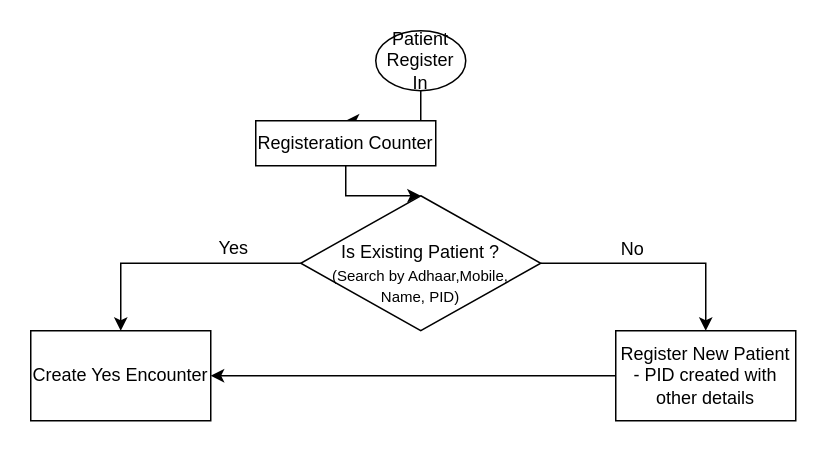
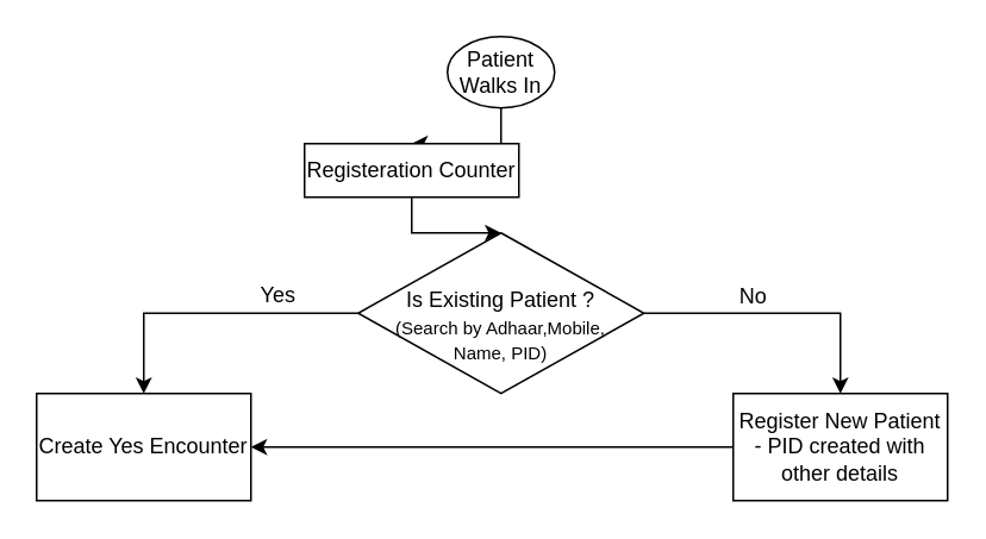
  <mxCell id="0" />
  <mxCell id="1" parent="0" />
  <mxCell id="2" value="" style="edgeStyle=orthogonalEdgeStyle;rounded=0;orthogonalLoop=1;jettySize=auto;html=1;" edge="1" parent="1" source="3" target="5"><mxGeometry relative="1" as="geometry" /></mxCell>
- <mxCell id="3" value="Patient&lt;br&gt;Register In" style="ellipse;whiteSpace=wrap;html=1;" vertex="1" parent="1"><mxGeometry x="250" y="20" width="60" height="40" as="geometry" /></mxCell>
+ <mxCell id="3" value="Patient&lt;br&gt;Walks In" style="ellipse;whiteSpace=wrap;html=1;" vertex="1" parent="1"><mxGeometry x="250" y="20" width="60" height="40" as="geometry" /></mxCell>
  <mxCell id="4" value="" style="edgeStyle=orthogonalEdgeStyle;rounded=0;orthogonalLoop=1;jettySize=auto;html=1;" edge="1" parent="1" source="5" target="10"><mxGeometry relative="1" as="geometry" /></mxCell>
  <mxCell id="5" value="Registeration Counter&lt;br&gt;" style="rounded=0;whiteSpace=wrap;html=1;" vertex="1" parent="1"><mxGeometry x="170" y="80" width="120" height="30" as="geometry" /></mxCell>
  <mxCell id="6" value="" style="edgeStyle=orthogonalEdgeStyle;rounded=0;orthogonalLoop=1;jettySize=auto;html=1;entryX=0.5;entryY=0;entryDx=0;entryDy=0;" edge="1" parent="1" source="10" target="12"><mxGeometry relative="1" as="geometry"><mxPoint x="460" y="175" as="targetPoint" /></mxGeometry></mxCell>
  <mxCell id="7" value="No" style="edgeLabel;html=1;align=center;verticalAlign=middle;resizable=0;points=[];fontSize=12;" vertex="1" connectable="0" parent="6"><mxGeometry x="0.097" y="-3" relative="1" as="geometry"><mxPoint x="-25" y="-13" as="offset" /></mxGeometry></mxCell>
  <mxCell id="8" value="" style="edgeStyle=orthogonalEdgeStyle;rounded=0;orthogonalLoop=1;jettySize=auto;html=1;fontSize=12;entryX=0.5;entryY=0;entryDx=0;entryDy=0;" edge="1" parent="1" source="10" target="13"><mxGeometry relative="1" as="geometry"><Array as="points"><mxPoint x="80" y="175" /></Array></mxGeometry></mxCell>
  <mxCell id="9" value="Yes" style="edgeLabel;html=1;align=center;verticalAlign=middle;resizable=0;points=[];fontSize=12;" vertex="1" connectable="0" parent="8"><mxGeometry x="0.092" y="2" relative="1" as="geometry"><mxPoint x="44" y="-13" as="offset" /></mxGeometry></mxCell>
  <mxCell id="10" value="&lt;br&gt;Is Existing Patient ?&lt;br&gt;&lt;font style=&quot;font-size: 10px&quot;&gt;(Search by Adhaar,Mobile,&lt;br&gt;Name, PID)&lt;/font&gt;" style="rhombus;whiteSpace=wrap;html=1;" vertex="1" parent="1"><mxGeometry x="200" y="130" width="160" height="90" as="geometry" /></mxCell>
  <mxCell id="11" style="edgeStyle=orthogonalEdgeStyle;rounded=0;orthogonalLoop=1;jettySize=auto;html=1;entryX=1;entryY=0.5;entryDx=0;entryDy=0;fontSize=12;" edge="1" parent="1" source="12" target="13"><mxGeometry relative="1" as="geometry" /></mxCell>
  <mxCell id="12" value="Register New Patient&lt;br&gt;- PID created with other details" style="rounded=0;whiteSpace=wrap;html=1;" vertex="1" parent="1"><mxGeometry x="410" y="220" width="120" height="60" as="geometry" /></mxCell>
  <mxCell id="13" value="Create Yes Encounter" style="whiteSpace=wrap;html=1;" vertex="1" parent="1"><mxGeometry x="20" y="220" width="120" height="60" as="geometry" /></mxCell>
